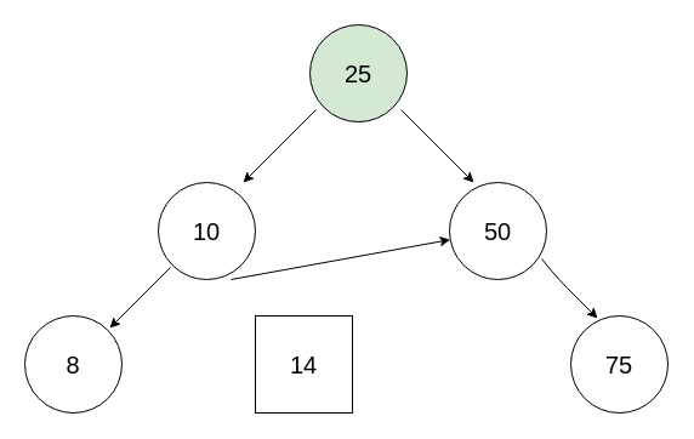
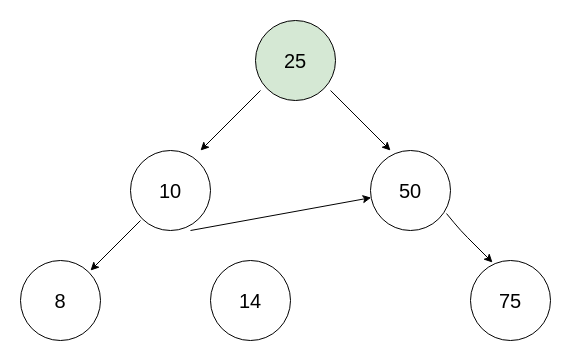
  <mxCell id="0" />
  <mxCell id="1" parent="0" />
  <mxCell id="2" value="&lt;font style=&quot;font-size: 20px&quot;&gt;25&lt;/font&gt;" style="ellipse;whiteSpace=wrap;html=1;aspect=fixed;fillColor=#d5e8d4;" vertex="1" parent="1"><mxGeometry x="255" y="20" width="80" height="80" as="geometry" /></mxCell>
  <mxCell id="3" value="" style="endArrow=classic;html=1;" edge="1" parent="1"><mxGeometry width="50" height="50" relative="1" as="geometry"><mxPoint x="260" y="90" as="sourcePoint" /><mxPoint x="200" y="150" as="targetPoint" /></mxGeometry></mxCell>
  <mxCell id="4" value="" style="endArrow=classic;html=1;exitX=0.938;exitY=0.875;exitDx=0;exitDy=0;exitPerimeter=0;" edge="1" parent="1" source="2"><mxGeometry width="50" height="50" relative="1" as="geometry"><mxPoint x="330" y="100" as="sourcePoint" /><mxPoint x="390" y="150" as="targetPoint" /></mxGeometry></mxCell>
  <mxCell id="5" value="&lt;font style=&quot;font-size: 20px&quot;&gt;10&lt;/font&gt;" style="ellipse;whiteSpace=wrap;html=1;aspect=fixed;" vertex="1" parent="1"><mxGeometry x="130" y="150" width="80" height="80" as="geometry" /></mxCell>
  <mxCell id="6" value="&lt;font style=&quot;font-size: 20px&quot;&gt;50&lt;/font&gt;" style="ellipse;whiteSpace=wrap;html=1;aspect=fixed;" vertex="1" parent="1"><mxGeometry x="370" y="150" width="80" height="80" as="geometry" /></mxCell>
  <mxCell id="7" value="&lt;font style=&quot;font-size: 20px&quot;&gt;8&lt;/font&gt;" style="ellipse;whiteSpace=wrap;html=1;aspect=fixed;" vertex="1" parent="1"><mxGeometry x="20" y="260" width="80" height="80" as="geometry" /></mxCell>
  <mxCell id="8" value="" style="endArrow=classic;html=1;" edge="1" parent="1"><mxGeometry width="50" height="50" relative="1" as="geometry"><mxPoint x="140" y="220" as="sourcePoint" /><mxPoint x="90" y="270" as="targetPoint" /></mxGeometry></mxCell>
- <mxCell id="9" value="&lt;font style=&quot;font-size: 20px&quot;&gt;14&lt;/font&gt;" style="whiteSpace=wrap;html=1;aspect=fixed;rounded=0;" vertex="1" parent="1"><mxGeometry x="210" y="260" width="80" height="80" as="geometry" /></mxCell>
+ <mxCell id="9" value="&lt;font style=&quot;font-size: 20px&quot;&gt;14&lt;/font&gt;" style="ellipse;whiteSpace=wrap;html=1;aspect=fixed;" vertex="1" parent="1"><mxGeometry x="210" y="260" width="80" height="80" as="geometry" /></mxCell>
  <mxCell id="10" value="" style="endArrow=classic;html=1;exitX=0.75;exitY=1;exitDx=0;exitDy=0;exitPerimeter=0;" edge="1" parent="1" source="5" target="6"><mxGeometry width="50" height="50" relative="1" as="geometry"><mxPoint x="220" y="240" as="sourcePoint" /><mxPoint x="170" y="290" as="targetPoint" /></mxGeometry></mxCell>
  <mxCell id="11" value="&lt;font style=&quot;font-size: 20px&quot;&gt;75&lt;/font&gt;" style="ellipse;whiteSpace=wrap;html=1;aspect=fixed;" vertex="1" parent="1"><mxGeometry x="470" y="260" width="80" height="80" as="geometry" /></mxCell>
  <mxCell id="12" value="" style="endArrow=classic;html=1;exitX=0.95;exitY=0.788;exitDx=0;exitDy=0;exitPerimeter=0;entryX=0.275;entryY=0.025;entryDx=0;entryDy=0;entryPerimeter=0;" edge="1" parent="1" source="6" target="11"><mxGeometry width="50" height="50" relative="1" as="geometry"><mxPoint x="460" y="230" as="sourcePoint" /><mxPoint x="519.96" y="290" as="targetPoint" /><Array as="points"><mxPoint x="460" y="230" /></Array></mxGeometry></mxCell>
